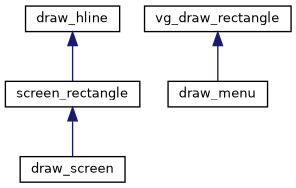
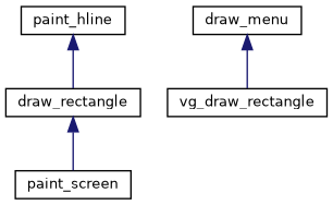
  digraph {
    rankdir=TB
    node [color=black fillcolor=white fontname=Helvetica fontsize=10 shape=record style=filled]
    edge [color=midnightblue dir=back fontname=Helvetica fontsize=10 labelfontname=Helvetica labelfontsize=10 style=solid]
-   n1 [height=0.2 label=draw_hline width=0.4]
-   n2 [height=0.2 label=screen_rectangle width=0.4]
-   n3 [height=0.2 label=draw_screen width=0.4]
+   n1 [height=0.2 label=paint_hline width=0.4]
+   n2 [height=0.2 label=draw_rectangle width=0.4]
+   n3 [height=0.2 label=paint_screen width=0.4]
    n4 [height=0.2 label=vg_draw_rectangle width=0.4]
    n5 [height=0.2 label=draw_menu width=0.4]
    n1 -> n2
    n2 -> n3
-   n4 -> n5
+   n5 -> n4
  }
